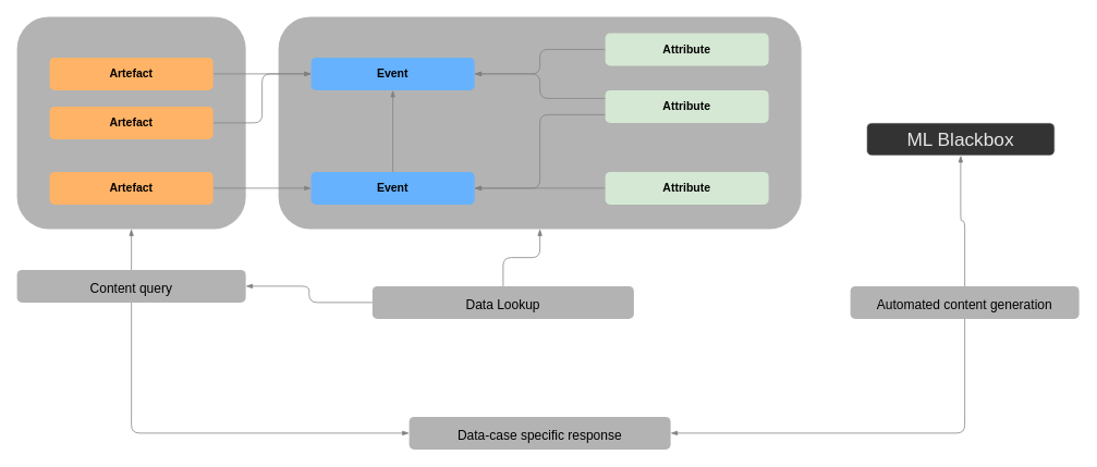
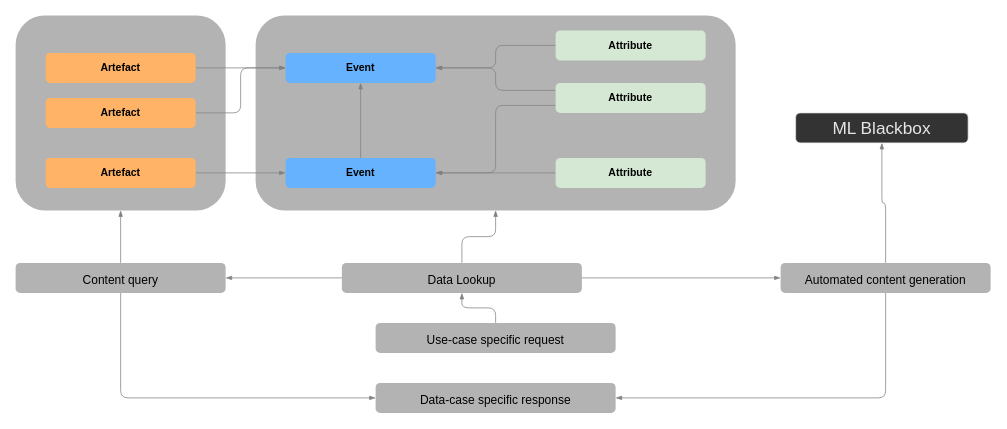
  <mxCell id="0" />
  <mxCell id="1" parent="0" />
  <mxCell id="2" value="" style="rounded=1;whiteSpace=wrap;html=1;shadow=0;fontSize=23;strokeColor=none;fillColor=#B3B3B3;" vertex="1" parent="1"><mxGeometry x="20" y="20" width="280" height="260" as="geometry" /></mxCell>
  <mxCell id="3" value="" style="rounded=1;whiteSpace=wrap;html=1;shadow=0;fontSize=23;strokeColor=none;fillColor=#B3B3B3;" vertex="1" parent="1"><mxGeometry x="340" y="20" width="640" height="260" as="geometry" /></mxCell>
  <mxCell id="4" value="&lt;font style=&quot;font-size: 14px&quot;&gt;&lt;b&gt;&lt;font style=&quot;font-size: 14px&quot;&gt;Even&lt;/font&gt;&lt;span&gt;t&lt;/span&gt;&lt;/b&gt;&lt;br&gt;&lt;/font&gt;" style="rounded=1;whiteSpace=wrap;html=1;strokeColor=none;fillColor=#66B2FF;" vertex="1" parent="1"><mxGeometry x="380" y="70" width="200" height="40" as="geometry" /></mxCell>
  <mxCell id="5" style="edgeStyle=orthogonalEdgeStyle;rounded=1;orthogonalLoop=1;jettySize=auto;html=1;entryX=0;entryY=0.5;entryDx=0;entryDy=0;endArrow=blockThin;endFill=1;strokeColor=#808080;fontSize=23;" edge="1" parent="1" source="6" target="4"><mxGeometry relative="1" as="geometry" /></mxCell>
  <mxCell id="6" value="&lt;b&gt;&lt;font style=&quot;font-size: 14px&quot;&gt;Artefact&lt;/font&gt;&lt;/b&gt;" style="rounded=1;whiteSpace=wrap;html=1;shadow=0;fillColor=#FFB366;strokeColor=none;" vertex="1" parent="1"><mxGeometry x="60" y="70" width="200" height="40" as="geometry" /></mxCell>
  <mxCell id="7" style="edgeStyle=orthogonalEdgeStyle;rounded=1;orthogonalLoop=1;jettySize=auto;html=1;entryX=1;entryY=0.5;entryDx=0;entryDy=0;endArrow=blockThin;endFill=1;strokeColor=#808080;fontSize=23;" edge="1" parent="1" source="8" target="4"><mxGeometry relative="1" as="geometry" /></mxCell>
  <mxCell id="8" value="&lt;font&gt;&lt;b style=&quot;font-family: &amp;#34;helvetica&amp;#34;&quot;&gt;&lt;font style=&quot;font-size: 14px&quot;&gt;Attribute&lt;/font&gt;&lt;/b&gt;&lt;br&gt;&lt;/font&gt;" style="rounded=1;whiteSpace=wrap;html=1;fillColor=#d5e8d4;strokeColor=none;" vertex="1" parent="1"><mxGeometry x="740" y="40" width="200" height="40" as="geometry" /></mxCell>
  <mxCell id="9" style="edgeStyle=orthogonalEdgeStyle;rounded=1;orthogonalLoop=1;jettySize=auto;html=1;entryX=1;entryY=0.5;entryDx=0;entryDy=0;endArrow=blockThin;endFill=1;strokeColor=#808080;fontSize=23;exitX=0;exitY=0.25;exitDx=0;exitDy=0;" edge="1" parent="1" source="11" target="4"><mxGeometry relative="1" as="geometry" /></mxCell>
  <mxCell id="10" style="edgeStyle=orthogonalEdgeStyle;rounded=1;orthogonalLoop=1;jettySize=auto;html=1;entryX=1;entryY=0.5;entryDx=0;entryDy=0;endArrow=blockThin;endFill=1;strokeColor=#808080;fontSize=23;exitX=0;exitY=0.75;exitDx=0;exitDy=0;" edge="1" parent="1" source="11" target="15"><mxGeometry relative="1" as="geometry" /></mxCell>
  <mxCell id="11" value="&lt;font&gt;&lt;b style=&quot;font-family: &amp;#34;helvetica&amp;#34;&quot;&gt;&lt;font style=&quot;font-size: 14px&quot;&gt;Attribute&lt;/font&gt;&lt;/b&gt;&lt;br&gt;&lt;/font&gt;" style="rounded=1;whiteSpace=wrap;html=1;fillColor=#d5e8d4;strokeColor=none;" vertex="1" parent="1"><mxGeometry x="740" y="110" width="200" height="40" as="geometry" /></mxCell>
  <mxCell id="12" style="edgeStyle=orthogonalEdgeStyle;rounded=1;orthogonalLoop=1;jettySize=auto;html=1;entryX=0;entryY=0.5;entryDx=0;entryDy=0;endArrow=blockThin;endFill=1;strokeColor=#808080;fontSize=23;" edge="1" parent="1" source="13" target="4"><mxGeometry relative="1" as="geometry" /></mxCell>
  <mxCell id="13" value="&lt;b&gt;&lt;font style=&quot;font-size: 14px&quot;&gt;Artefact&lt;/font&gt;&lt;/b&gt;" style="rounded=1;whiteSpace=wrap;html=1;shadow=0;fillColor=#FFB366;strokeColor=none;" vertex="1" parent="1"><mxGeometry x="60" y="130" width="200" height="40" as="geometry" /></mxCell>
  <mxCell id="14" style="edgeStyle=orthogonalEdgeStyle;rounded=1;orthogonalLoop=1;jettySize=auto;html=1;entryX=0.5;entryY=1;entryDx=0;entryDy=0;endArrow=blockThin;endFill=1;strokeColor=#808080;fontSize=23;" edge="1" parent="1" source="15" target="4"><mxGeometry relative="1" as="geometry" /></mxCell>
  <mxCell id="15" value="&lt;font style=&quot;font-size: 14px&quot;&gt;&lt;b&gt;&lt;font style=&quot;font-size: 14px&quot;&gt;Even&lt;/font&gt;&lt;span&gt;t&lt;/span&gt;&lt;/b&gt;&lt;br&gt;&lt;/font&gt;" style="rounded=1;whiteSpace=wrap;html=1;strokeColor=none;fillColor=#66B2FF;" vertex="1" parent="1"><mxGeometry x="380" y="210" width="200" height="40" as="geometry" /></mxCell>
  <mxCell id="16" style="edgeStyle=orthogonalEdgeStyle;rounded=1;orthogonalLoop=1;jettySize=auto;html=1;entryX=1;entryY=0.5;entryDx=0;entryDy=0;endArrow=blockThin;endFill=1;strokeColor=#808080;fontSize=23;" edge="1" parent="1" source="17" target="15"><mxGeometry relative="1" as="geometry" /></mxCell>
  <mxCell id="17" value="&lt;font&gt;&lt;b style=&quot;font-family: &amp;#34;helvetica&amp;#34;&quot;&gt;&lt;font style=&quot;font-size: 14px&quot;&gt;Attribute&lt;/font&gt;&lt;/b&gt;&lt;br&gt;&lt;/font&gt;" style="rounded=1;whiteSpace=wrap;html=1;fillColor=#d5e8d4;strokeColor=none;" vertex="1" parent="1"><mxGeometry x="740" y="210" width="200" height="40" as="geometry" /></mxCell>
  <mxCell id="18" style="edgeStyle=orthogonalEdgeStyle;rounded=1;orthogonalLoop=1;jettySize=auto;html=1;entryX=0;entryY=0.5;entryDx=0;entryDy=0;endArrow=blockThin;endFill=1;strokeColor=#808080;fontSize=23;" edge="1" parent="1" source="19" target="15"><mxGeometry relative="1" as="geometry" /></mxCell>
  <mxCell id="19" value="&lt;b&gt;&lt;font style=&quot;font-size: 14px&quot;&gt;Artefact&lt;/font&gt;&lt;/b&gt;" style="rounded=1;whiteSpace=wrap;html=1;shadow=0;fillColor=#FFB366;strokeColor=none;" vertex="1" parent="1"><mxGeometry x="60" y="210" width="200" height="40" as="geometry" /></mxCell>
+ <mxCell id="20" style="edgeStyle=orthogonalEdgeStyle;rounded=1;orthogonalLoop=1;jettySize=auto;html=1;entryX=0.5;entryY=1;entryDx=0;entryDy=0;endArrow=blockThin;endFill=1;strokeColor=#808080;fontSize=23;" edge="1" parent="1" source="21" target="25"><mxGeometry relative="1" as="geometry" /></mxCell>
+ <mxCell id="21" value="&lt;font style=&quot;font-size: 16px&quot;&gt;Use-case specific request&lt;/font&gt;" style="rounded=1;whiteSpace=wrap;html=1;shadow=0;fontSize=23;strokeColor=none;fillColor=#B3B3B3;" vertex="1" parent="1"><mxGeometry x="500" y="430" width="320" height="40" as="geometry" /></mxCell>
  <mxCell id="22" style="edgeStyle=orthogonalEdgeStyle;rounded=1;orthogonalLoop=1;jettySize=auto;html=1;entryX=0.5;entryY=1;entryDx=0;entryDy=0;endArrow=blockThin;endFill=1;strokeColor=#808080;fontSize=23;" edge="1" parent="1" source="25" target="3"><mxGeometry relative="1" as="geometry" /></mxCell>
  <mxCell id="23" style="edgeStyle=orthogonalEdgeStyle;rounded=1;orthogonalLoop=1;jettySize=auto;html=1;entryX=1;entryY=0.5;entryDx=0;entryDy=0;endArrow=blockThin;endFill=1;strokeColor=#808080;fontSize=23;" edge="1" parent="1" source="25" target="28"><mxGeometry relative="1" as="geometry" /></mxCell>
+ <mxCell id="24" style="edgeStyle=orthogonalEdgeStyle;rounded=1;orthogonalLoop=1;jettySize=auto;html=1;entryX=0;entryY=0.5;entryDx=0;entryDy=0;endArrow=blockThin;endFill=1;strokeColor=#808080;fontSize=23;" edge="1" parent="1" source="25" target="32"><mxGeometry relative="1" as="geometry" /></mxCell>
  <mxCell id="25" value="&lt;font style=&quot;font-size: 16px&quot;&gt;Data Lookup&lt;/font&gt;" style="rounded=1;whiteSpace=wrap;html=1;shadow=0;fontSize=23;strokeColor=none;fillColor=#B3B3B3;" vertex="1" parent="1"><mxGeometry x="455" y="350" width="320" height="40" as="geometry" /></mxCell>
  <mxCell id="26" style="edgeStyle=orthogonalEdgeStyle;rounded=1;orthogonalLoop=1;jettySize=auto;html=1;exitX=0.5;exitY=0;exitDx=0;exitDy=0;entryX=0.5;entryY=1;entryDx=0;entryDy=0;endArrow=blockThin;endFill=1;strokeColor=#808080;fontSize=23;" edge="1" parent="1" source="28" target="2"><mxGeometry relative="1" as="geometry" /></mxCell>
  <mxCell id="27" style="edgeStyle=orthogonalEdgeStyle;rounded=1;orthogonalLoop=1;jettySize=auto;html=1;exitX=0.5;exitY=1;exitDx=0;exitDy=0;entryX=0;entryY=0.5;entryDx=0;entryDy=0;endArrow=blockThin;endFill=1;strokeColor=#808080;fontSize=23;" edge="1" parent="1" source="28" target="29"><mxGeometry relative="1" as="geometry" /></mxCell>
- <mxCell id="28" value="&lt;font style=&quot;font-size: 16px&quot;&gt;Content query&lt;/font&gt;" style="rounded=1;whiteSpace=wrap;html=1;shadow=0;fontSize=23;strokeColor=none;fillColor=#B3B3B3;" vertex="1" parent="1"><mxGeometry x="20" y="330" width="280" height="40" as="geometry" /></mxCell>
+ <mxCell id="28" value="&lt;font style=&quot;font-size: 16px&quot;&gt;Content query&lt;/font&gt;" style="rounded=1;whiteSpace=wrap;html=1;shadow=0;fontSize=23;strokeColor=none;fillColor=#B3B3B3;" vertex="1" parent="1"><mxGeometry x="20" y="350" width="280" height="40" as="geometry" /></mxCell>
  <mxCell id="29" value="&lt;font style=&quot;font-size: 16px&quot;&gt;Data-case specific response&lt;/font&gt;" style="rounded=1;whiteSpace=wrap;html=1;shadow=0;fontSize=23;strokeColor=none;fillColor=#B3B3B3;" vertex="1" parent="1"><mxGeometry x="500" y="510" width="320" height="40" as="geometry" /></mxCell>
  <mxCell id="30" style="edgeStyle=orthogonalEdgeStyle;rounded=1;orthogonalLoop=1;jettySize=auto;html=1;entryX=1;entryY=0.5;entryDx=0;entryDy=0;endArrow=blockThin;endFill=1;strokeColor=#808080;fontSize=23;exitX=0.5;exitY=1;exitDx=0;exitDy=0;" edge="1" parent="1" source="32" target="29"><mxGeometry relative="1" as="geometry" /></mxCell>
  <mxCell id="31" style="edgeStyle=orthogonalEdgeStyle;rounded=1;orthogonalLoop=1;jettySize=auto;html=1;entryX=0.5;entryY=1;entryDx=0;entryDy=0;endArrow=blockThin;endFill=1;strokeColor=#808080;fontSize=23;" edge="1" parent="1" source="32" target="33"><mxGeometry relative="1" as="geometry" /></mxCell>
  <mxCell id="32" value="&lt;font style=&quot;font-size: 16px&quot;&gt;Automated content generation&lt;/font&gt;" style="rounded=1;whiteSpace=wrap;html=1;shadow=0;fontSize=23;strokeColor=none;fillColor=#B3B3B3;" vertex="1" parent="1"><mxGeometry x="1040" y="350" width="280" height="40" as="geometry" /></mxCell>
  <mxCell id="33" value="&lt;font color=&quot;#e6e6e6&quot;&gt;ML Blackbox&lt;/font&gt;" style="rounded=1;whiteSpace=wrap;html=1;shadow=0;strokeColor=#E6E6E6;fontSize=23;fillColor=#333333;" vertex="1" parent="1"><mxGeometry x="1060" y="150" width="230" height="40" as="geometry" /></mxCell>
